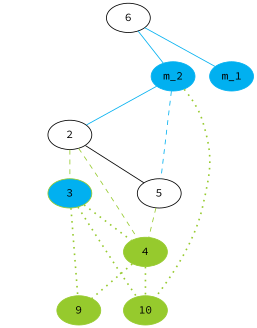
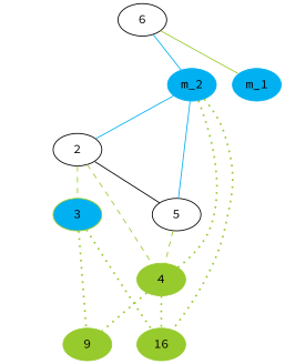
  graph {
    fontname="Source Code Pro"
    node [color="#96CA2D" fontname="Source Code Pro"]
    edge [color="#96CA2D" fontname="Source Code Pro"]
    6 [color=black fontcolor=black]
    1 [color=transparent fontcolor=transparent]
    m_1 [color="#01B0F0" style=filled]
    11 [color=transparent fontcolor=transparent]
    m_2 [color="#01B0F0" style=filled]
    8 [color=transparent fontcolor=transparent]
    2 [color=black fontcolor=black]
    5 [color=black fontcolor=black]
-   10 [style=filled]
+   10 [style=filled label=16]
    3 [fillcolor="#01B0F0" style=filled]
    4 [style=filled]
    9 [style=filled]
    6 -- 1 [color=transparent]
-   6 -- m_1 [color="#01B0F0"]
+   6 -- m_1
    6 -- 11 [color=transparent]
    6 -- m_2 [color="#01B0F0"]
    6 -- 8 [color=transparent]
    1 -- 2 [color=transparent]
    11 -- 2 [color=transparent]
    m_2 -- 2 [color="#01B0F0"]
-   m_2 -- 5 [color="#01B0F0" style=dashed]
+   m_2 -- 5 [color="#01B0F0"]
    m_2 -- 10 [style="dotted, bold"]
    8 -- 5 [color=transparent]
    2 -- 5 [color=black]
    2 -- 3 [style=dashed]
    2 -- 4 [style=dashed]
    5 -- 4 [style=dashed]
    3 -- 10 [style="dotted, bold"]
-   3 -- 4 [style="dotted, bold"]
+   m_2 -- 4 [style="dotted, bold"]
    3 -- 9 [style="dotted, bold"]
    4 -- 10 [style="dotted, bold"]
    4 -- 9 [style="dotted, bold"]
  }
